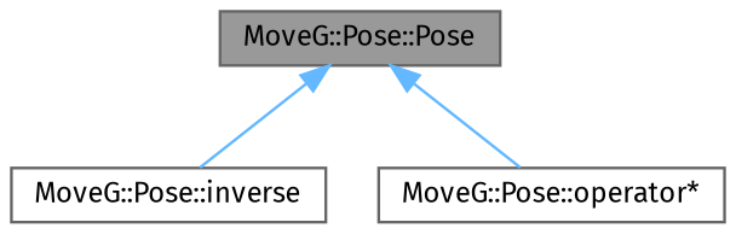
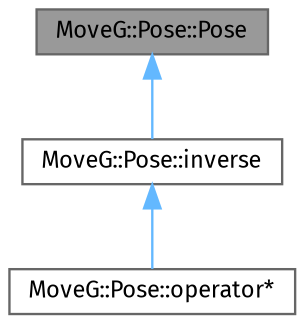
  digraph {
    fontname="Fira Sans"
    rankdir=TB
    node [color=grey40 fillcolor=white fontname="Fira Sans" fontsize=10 shape=box style=filled]
    edge [color=steelblue1 dir=back fontname="Fira Sans" fontsize=10 labelfontname=Helvetica labelfontsize=10 style=solid]
    n1 [color=gray40 fillcolor=grey60 fontcolor=black height=0.2 label="MoveG::Pose::Pose" width=0.4]
    n2 [height=0.2 label="MoveG::Pose::inverse" width=0.4]
    n3 [height=0.2 label="MoveG::Pose::operator*" width=0.4]
    n1 -> n2
-   n1 -> n3
+   n2 -> n3
  }
